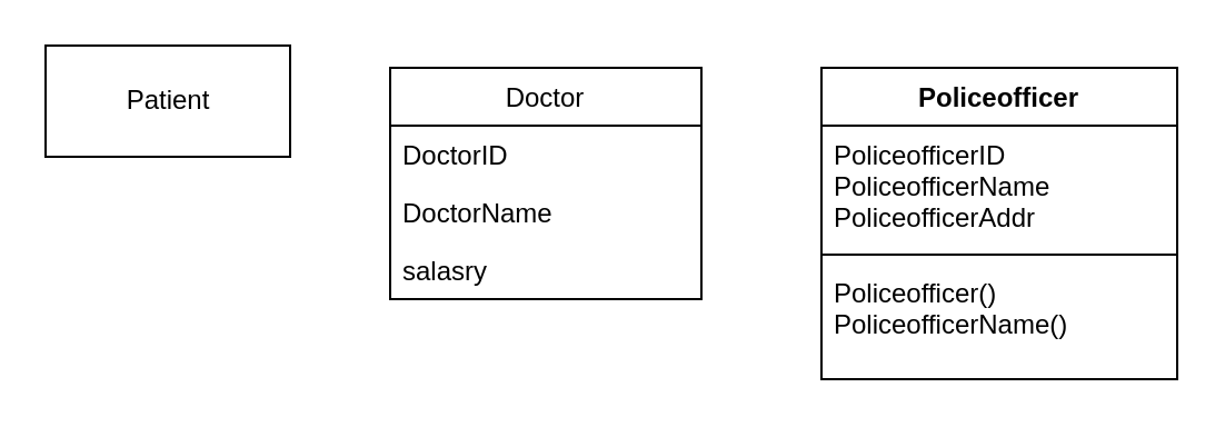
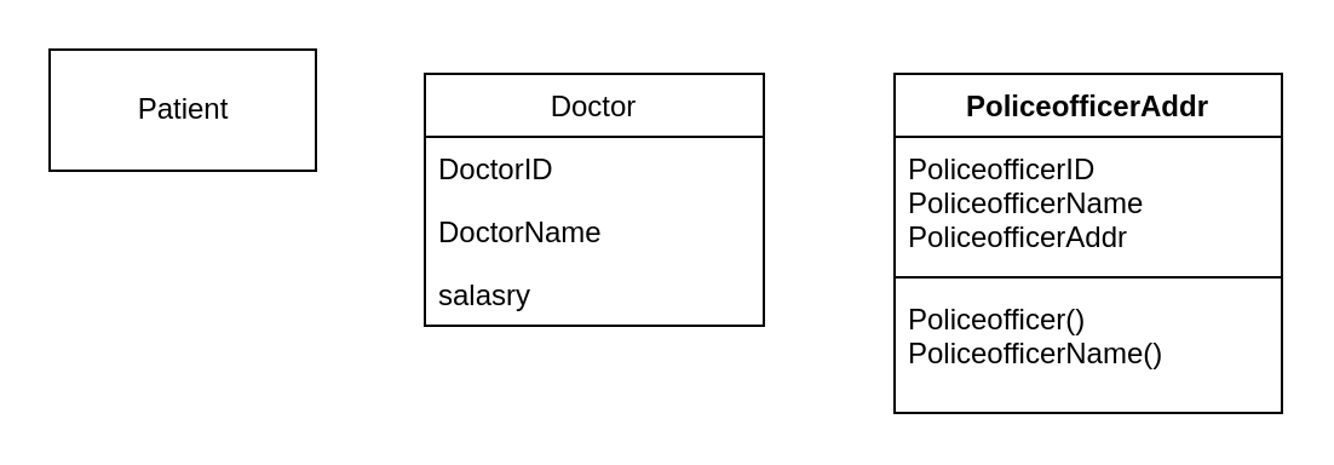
  <mxCell id="0" />
  <mxCell id="1" parent="0" />
  <mxCell id="2" value="Patient" style="html=1;" parent="1" vertex="1"><mxGeometry x="20" y="20" width="110" height="50" as="geometry" /></mxCell>
  <mxCell id="3" value="Doctor" style="swimlane;fontStyle=0;childLayout=stackLayout;horizontal=1;startSize=26;fillColor=none;horizontalStack=0;resizeParent=1;resizeParentMax=0;resizeLast=0;collapsible=1;marginBottom=0;" parent="1" vertex="1"><mxGeometry x="175" y="30" width="140" height="104" as="geometry" /></mxCell>
  <mxCell id="4" value="DoctorID" style="text;strokeColor=none;fillColor=none;align=left;verticalAlign=top;spacingLeft=4;spacingRight=4;overflow=hidden;rotatable=0;points=[[0,0.5],[1,0.5]];portConstraint=eastwest;" parent="3" vertex="1"><mxGeometry y="26" width="140" height="26" as="geometry" /></mxCell>
  <mxCell id="5" value="DoctorName" style="text;strokeColor=none;fillColor=none;align=left;verticalAlign=top;spacingLeft=4;spacingRight=4;overflow=hidden;rotatable=0;points=[[0,0.5],[1,0.5]];portConstraint=eastwest;" parent="3" vertex="1"><mxGeometry y="52" width="140" height="26" as="geometry" /></mxCell>
  <mxCell id="6" value="salasry" style="text;strokeColor=none;fillColor=none;align=left;verticalAlign=top;spacingLeft=4;spacingRight=4;overflow=hidden;rotatable=0;points=[[0,0.5],[1,0.5]];portConstraint=eastwest;" parent="3" vertex="1"><mxGeometry y="78" width="140" height="26" as="geometry" /></mxCell>
- <mxCell id="7" value="Policeofficer" style="swimlane;fontStyle=1;align=center;verticalAlign=top;childLayout=stackLayout;horizontal=1;startSize=26;horizontalStack=0;resizeParent=1;resizeParentMax=0;resizeLast=0;collapsible=1;marginBottom=0;" parent="1" vertex="1"><mxGeometry x="369" y="30" width="160" height="140" as="geometry" /></mxCell>
+ <mxCell id="7" value="PoliceofficerAddr" style="swimlane;fontStyle=1;align=center;verticalAlign=top;childLayout=stackLayout;horizontal=1;startSize=26;horizontalStack=0;resizeParent=1;resizeParentMax=0;resizeLast=0;collapsible=1;marginBottom=0;" parent="1" vertex="1"><mxGeometry x="369" y="30" width="160" height="140" as="geometry" /></mxCell>
  <mxCell id="8" value="PoliceofficerID&#10;PoliceofficerName&#10;PoliceofficerAddr" style="text;strokeColor=none;fillColor=none;align=left;verticalAlign=top;spacingLeft=4;spacingRight=4;overflow=hidden;rotatable=0;points=[[0,0.5],[1,0.5]];portConstraint=eastwest;" parent="7" vertex="1"><mxGeometry y="26" width="160" height="54" as="geometry" /></mxCell>
  <mxCell id="9" value="" style="line;strokeWidth=1;fillColor=none;align=left;verticalAlign=middle;spacingTop=-1;spacingLeft=3;spacingRight=3;rotatable=0;labelPosition=right;points=[];portConstraint=eastwest;strokeColor=inherit;" parent="7" vertex="1"><mxGeometry y="80" width="160" height="8" as="geometry" /></mxCell>
  <mxCell id="10" value="Policeofficer()&#10;PoliceofficerName()&#10;" style="text;strokeColor=none;fillColor=none;align=left;verticalAlign=top;spacingLeft=4;spacingRight=4;overflow=hidden;rotatable=0;points=[[0,0.5],[1,0.5]];portConstraint=eastwest;" parent="7" vertex="1"><mxGeometry y="88" width="160" height="52" as="geometry" /></mxCell>
